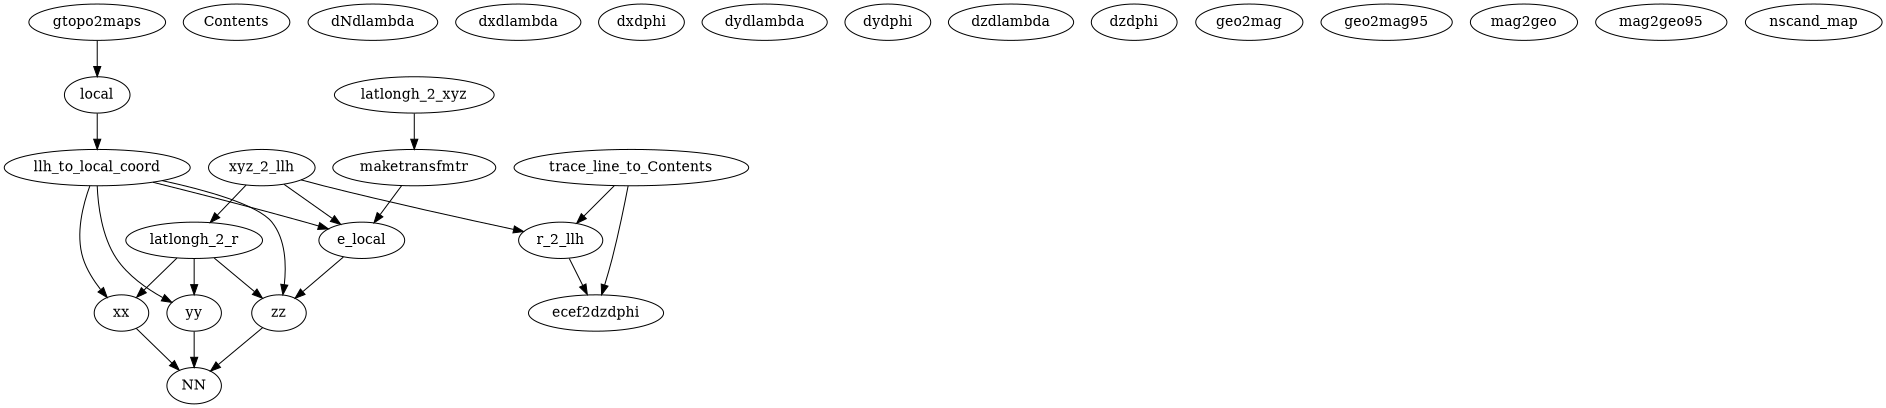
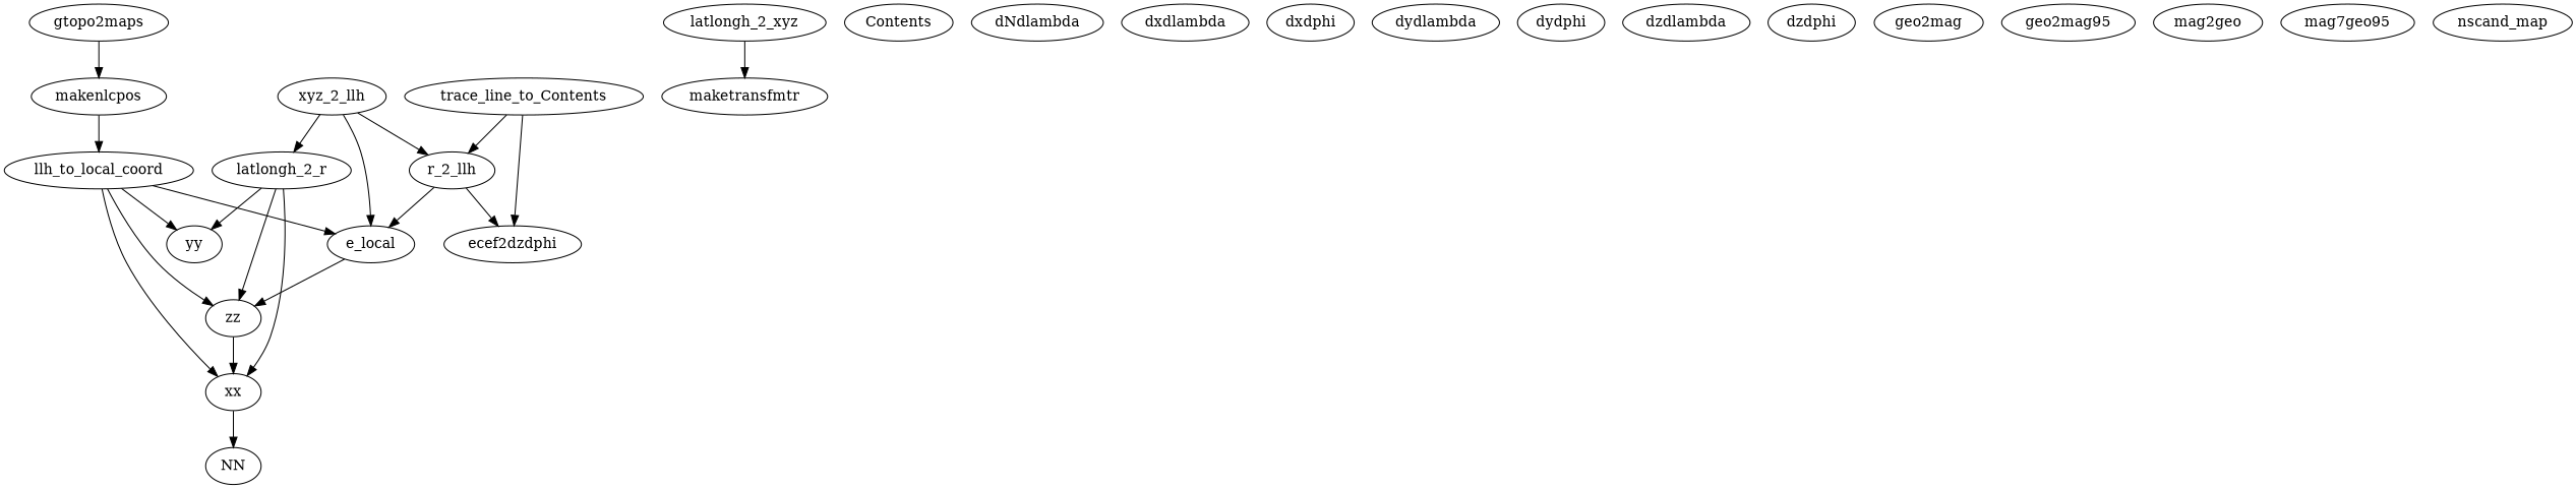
  digraph {
    gtopo2maps
-   makenlcpos [label=local]
+   makenlcpos
    llh_to_local_coord
    xx
    yy
    zz
    e_local
    latlongh_2_r
    NN
    latlongh_2_xyz
    maketransfmtr
    n12 [label=ecef2dzdphi]
    r_2_llh
    n14 [label=trace_line_to_Contents]
    xyz_2_llh
    Contents
    dNdlambda
    dxdlambda
    dxdphi
    dydlambda
    dydphi
    dzdlambda
    dzdphi
    geo2mag
    geo2mag95
    mag2geo
-   mag2geo95
+   mag2geo95 [label=mag7geo95]
    nscand_map
    gtopo2maps -> makenlcpos
    makenlcpos -> llh_to_local_coord
    llh_to_local_coord -> xx
    llh_to_local_coord -> yy
    llh_to_local_coord -> zz
    llh_to_local_coord -> e_local
    xx -> NN
-   yy -> NN
-   zz -> NN
+   zz -> xx
    e_local -> zz
    latlongh_2_r -> xx
    latlongh_2_r -> yy
    latlongh_2_r -> zz
    latlongh_2_xyz -> maketransfmtr
-   maketransfmtr -> e_local
+   r_2_llh -> e_local
    r_2_llh -> n12
    n14 -> n12
    n14 -> r_2_llh
    xyz_2_llh -> e_local
    xyz_2_llh -> latlongh_2_r
    xyz_2_llh -> r_2_llh
  }
